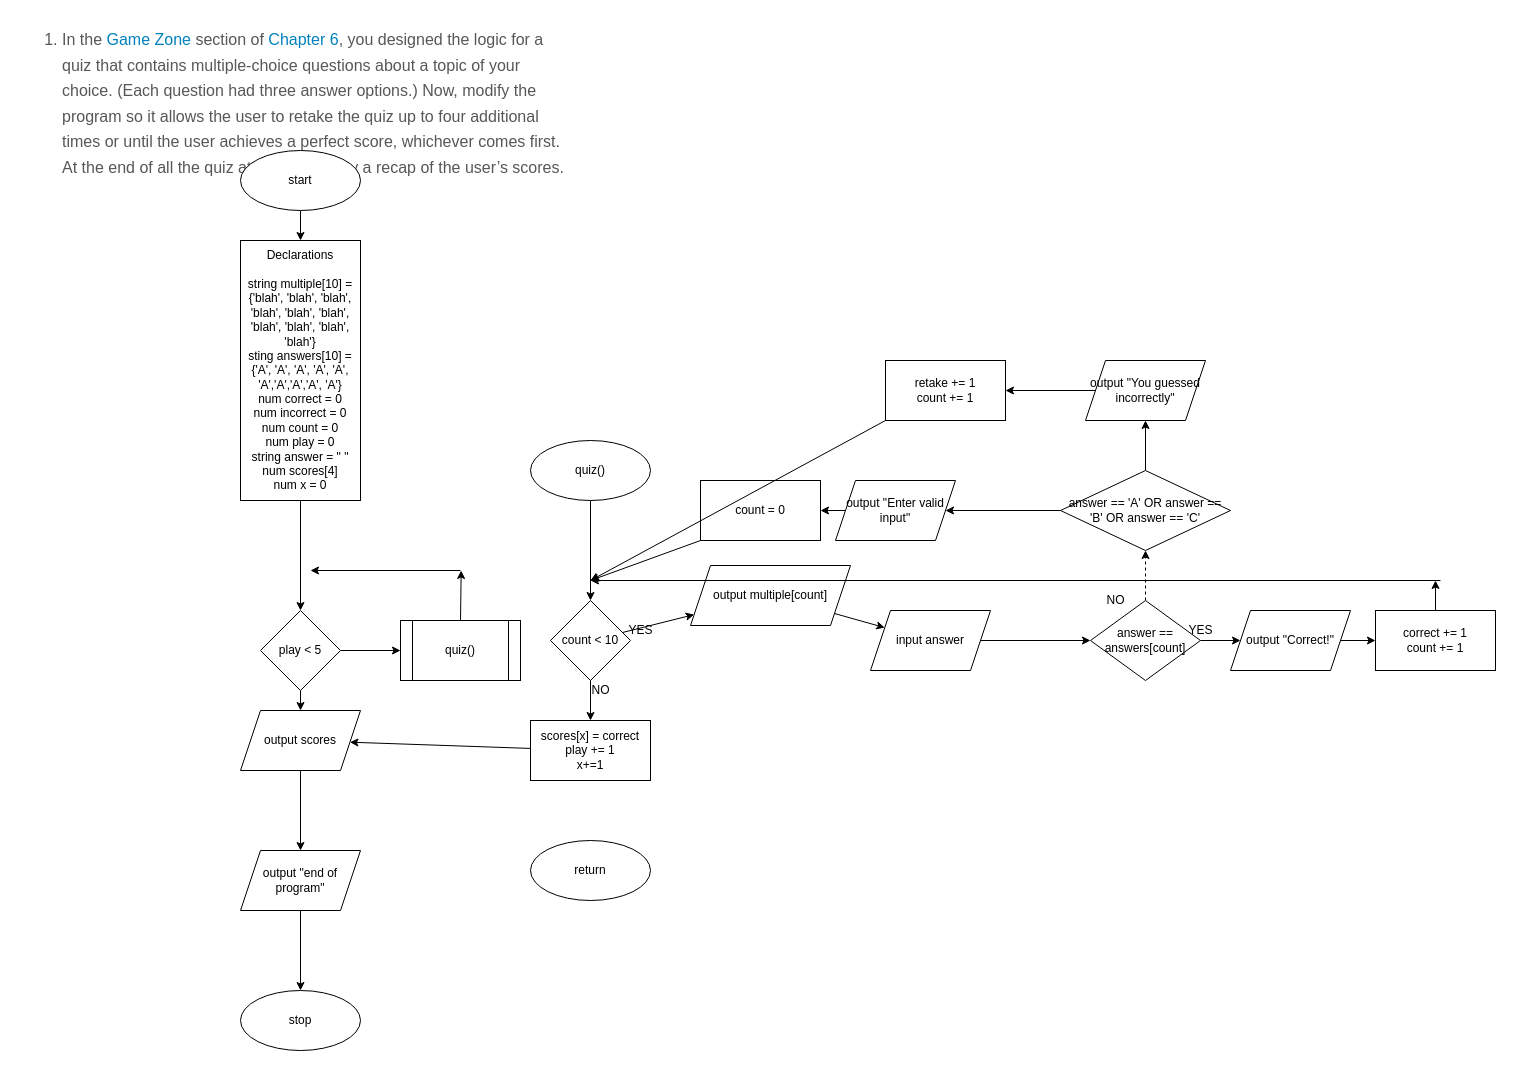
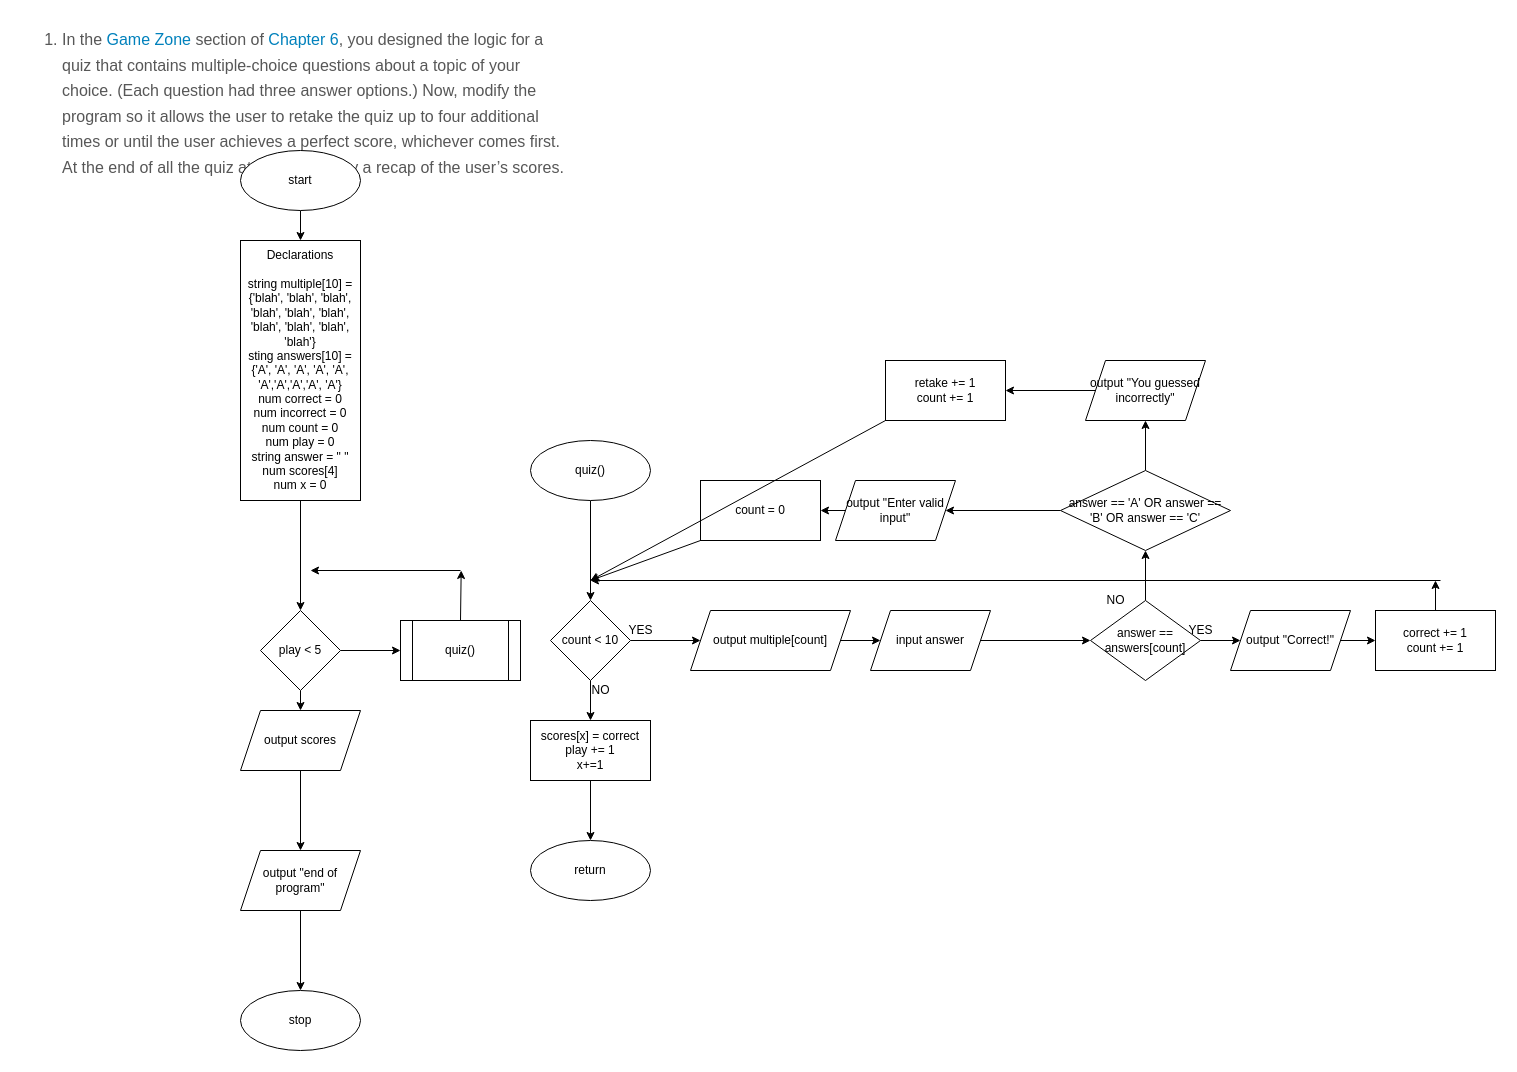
  <mxCell id="0" />
  <mxCell id="1" parent="0" />
  <mxCell id="2" value="&lt;ol id=&quot;EGNSTAZHP5RM1HYBP076&quot; class=&quot;decimal shortanswer&quot; style=&quot;box-sizing: border-box; line-height: 1.8; color: rgb(87, 87, 87); padding: 0px 0px 0px 40px; clear: left; margin: 0px 0px 11px; list-style-type: decimal; font-size: 16px; font-style: normal; font-weight: 400; letter-spacing: normal; text-indent: 0px; text-transform: none; word-spacing: 0px; background-color: rgb(255, 255, 255);&quot;&gt;&lt;li id=&quot;CGXLDKJ0TYCW35LCP054&quot; style=&quot;box-sizing: border-box ; font-family: , &amp;quot;cambria&amp;quot; , &amp;quot;times new roman&amp;quot; , &amp;quot;times&amp;quot; , serif ; line-height: 1.6 ; color: rgb(87 , 87 , 87) ; margin: 0px 0px 10px ; padding: 0px ; list-style: decimal&quot;&gt;&lt;p id=&quot;KRESH7LTLHUQEK281860&quot; style=&quot;box-sizing: border-box ; font-family: , &amp;quot;cambria&amp;quot; , &amp;quot;times new roman&amp;quot; , &amp;quot;times&amp;quot; , serif ; line-height: 1.6 ; color: rgb(87 , 87 , 87) ; margin: 0px ; padding: 0px&quot;&gt;In the&lt;span&gt;&amp;nbsp;&lt;/span&gt;&lt;a style=&quot;box-sizing: border-box ; color: rgb(0 , 129 , 188) ; text-decoration: none ; background-color: transparent ; overflow-wrap: break-word&quot;&gt;Game Zone&lt;/a&gt;&lt;span&gt;&amp;nbsp;&lt;/span&gt;section of&lt;span&gt;&amp;nbsp;&lt;/span&gt;&lt;a style=&quot;box-sizing: border-box ; color: rgb(0 , 129 , 188) ; text-decoration: none ; background-color: transparent ; overflow-wrap: break-word&quot;&gt;Chapter 6&lt;/a&gt;, you designed the logic for a quiz that contains multiple-choice questions about a topic of your choice. (Each question had three answer options.) Now, modify the program so it allows the user to retake the quiz up to four additional times or until the user achieves a perfect score, whichever comes first. At the end of all the quiz attempts, display a recap of the user’s scores.&lt;/p&gt;&lt;/li&gt;&lt;/ol&gt;" style="text;whiteSpace=wrap;html=1;" vertex="1" parent="1"><mxGeometry x="20" y="20" width="550" height="210" as="geometry" /></mxCell>
  <mxCell id="3" value="" style="edgeStyle=none;html=1;" edge="1" parent="1" source="4" target="6"><mxGeometry relative="1" as="geometry" /></mxCell>
  <mxCell id="4" value="start" style="ellipse;whiteSpace=wrap;html=1;" vertex="1" parent="1"><mxGeometry x="240" y="150" width="120" height="60" as="geometry" /></mxCell>
  <mxCell id="5" value="" style="edgeStyle=none;html=1;" edge="1" parent="1" source="6" target="46"><mxGeometry relative="1" as="geometry" /></mxCell>
  <mxCell id="6" value="Declarations&lt;br&gt;&lt;br&gt;string multiple[10] = {'blah', 'blah', 'blah', 'blah', 'blah', 'blah', 'blah', 'blah', 'blah', 'blah'}&lt;br&gt;sting answers[10] = {'A', 'A', 'A', 'A', 'A', 'A','A','A','A', 'A'}&lt;br&gt;num correct = 0&lt;br&gt;num incorrect = 0&lt;br&gt;num count = 0&lt;br&gt;num play = 0&lt;br&gt;string answer = &quot; &quot;&lt;br&gt;num scores[4]&lt;br&gt;num x = 0" style="whiteSpace=wrap;html=1;" vertex="1" parent="1"><mxGeometry x="240" y="240" width="120" height="260" as="geometry" /></mxCell>
  <mxCell id="7" value="" style="edgeStyle=none;html=1;" edge="1" parent="1" source="9" target="11"><mxGeometry relative="1" as="geometry" /></mxCell>
  <mxCell id="8" value="" style="edgeStyle=none;html=1;" edge="1" parent="1" source="9" target="51"><mxGeometry relative="1" as="geometry" /></mxCell>
  <mxCell id="9" value="count &amp;lt; 10" style="rhombus;whiteSpace=wrap;html=1;" vertex="1" parent="1"><mxGeometry x="550" y="600" width="80" height="80" as="geometry" /></mxCell>
  <mxCell id="10" value="" style="edgeStyle=none;html=1;" edge="1" parent="1" source="11" target="13"><mxGeometry relative="1" as="geometry" /></mxCell>
- <mxCell id="11" value="output multiple[count]" style="shape=parallelogram;perimeter=parallelogramPerimeter;whiteSpace=wrap;html=1;fixedSize=1;" vertex="1" parent="1"><mxGeometry x="690" y="565" width="160" height="60" as="geometry" /></mxCell>
+ <mxCell id="11" value="output multiple[count]" style="shape=parallelogram;perimeter=parallelogramPerimeter;whiteSpace=wrap;html=1;fixedSize=1;" vertex="1" parent="1"><mxGeometry x="690" y="610" width="160" height="60" as="geometry" /></mxCell>
  <mxCell id="12" value="" style="edgeStyle=none;html=1;" edge="1" parent="1" source="13" target="16"><mxGeometry relative="1" as="geometry" /></mxCell>
  <mxCell id="13" value="input answer" style="shape=parallelogram;perimeter=parallelogramPerimeter;whiteSpace=wrap;html=1;fixedSize=1;" vertex="1" parent="1"><mxGeometry x="870" y="610" width="120" height="60" as="geometry" /></mxCell>
  <mxCell id="14" value="" style="edgeStyle=none;html=1;" edge="1" parent="1" source="16" target="18"><mxGeometry relative="1" as="geometry" /></mxCell>
- <mxCell id="15" value="" style="edgeStyle=none;html=1;entryX=0.5;entryY=1;entryDx=0;entryDy=0;dashed=1;" edge="1" parent="1" source="16" target="29"><mxGeometry relative="1" as="geometry"><mxPoint x="1145" y="570" as="targetPoint" /></mxGeometry></mxCell>
+ <mxCell id="15" value="" style="edgeStyle=none;html=1;entryX=0.5;entryY=1;entryDx=0;entryDy=0;" edge="1" parent="1" source="16" target="29"><mxGeometry relative="1" as="geometry"><mxPoint x="1145" y="570" as="targetPoint" /></mxGeometry></mxCell>
  <mxCell id="16" value="answer == answers[count]" style="rhombus;whiteSpace=wrap;html=1;" vertex="1" parent="1"><mxGeometry x="1090" y="600" width="110" height="80" as="geometry" /></mxCell>
  <mxCell id="17" value="" style="edgeStyle=none;html=1;" edge="1" parent="1" source="18" target="20"><mxGeometry relative="1" as="geometry" /></mxCell>
  <mxCell id="18" value="output &quot;Correct!&quot;" style="shape=parallelogram;perimeter=parallelogramPerimeter;whiteSpace=wrap;html=1;fixedSize=1;" vertex="1" parent="1"><mxGeometry x="1230" y="610" width="120" height="60" as="geometry" /></mxCell>
  <mxCell id="19" style="edgeStyle=none;html=1;exitX=0.5;exitY=0;exitDx=0;exitDy=0;" edge="1" parent="1" source="20"><mxGeometry relative="1" as="geometry"><mxPoint x="1435" y="580" as="targetPoint" /></mxGeometry></mxCell>
  <mxCell id="20" value="correct += 1&lt;br&gt;count += 1" style="whiteSpace=wrap;html=1;" vertex="1" parent="1"><mxGeometry x="1375" y="610" width="120" height="60" as="geometry" /></mxCell>
  <mxCell id="21" value="YES" style="text;html=1;align=center;verticalAlign=middle;resizable=0;points=[];autosize=1;strokeColor=none;fillColor=none;" vertex="1" parent="1"><mxGeometry x="620" y="620" width="40" height="20" as="geometry" /></mxCell>
  <mxCell id="22" value="" style="edgeStyle=none;html=1;" edge="1" parent="1" target="25"><mxGeometry relative="1" as="geometry"><mxPoint x="300" y="770" as="sourcePoint" /></mxGeometry></mxCell>
  <mxCell id="23" value="NO" style="text;html=1;align=center;verticalAlign=middle;resizable=0;points=[];autosize=1;strokeColor=none;fillColor=none;" vertex="1" parent="1"><mxGeometry x="585" y="680" width="30" height="20" as="geometry" /></mxCell>
  <mxCell id="24" value="" style="edgeStyle=none;html=1;" edge="1" parent="1" source="25" target="26"><mxGeometry relative="1" as="geometry" /></mxCell>
  <mxCell id="25" value="output &quot;end of program&quot;" style="shape=parallelogram;perimeter=parallelogramPerimeter;whiteSpace=wrap;html=1;fixedSize=1;" vertex="1" parent="1"><mxGeometry x="240" y="850" width="120" height="60" as="geometry" /></mxCell>
  <mxCell id="26" value="stop" style="ellipse;whiteSpace=wrap;html=1;" vertex="1" parent="1"><mxGeometry x="240" y="990" width="120" height="60" as="geometry" /></mxCell>
  <mxCell id="27" value="" style="edgeStyle=none;html=1;" edge="1" parent="1" source="29" target="34"><mxGeometry relative="1" as="geometry" /></mxCell>
  <mxCell id="28" value="" style="edgeStyle=none;html=1;" edge="1" parent="1" source="29" target="36"><mxGeometry relative="1" as="geometry" /></mxCell>
  <mxCell id="29" value="answer == 'A' OR answer == 'B' OR answer == 'C'" style="rhombus;whiteSpace=wrap;html=1;" vertex="1" parent="1"><mxGeometry x="1060" y="470" width="170" height="80" as="geometry" /></mxCell>
  <mxCell id="30" value="NO" style="text;html=1;align=center;verticalAlign=middle;resizable=0;points=[];autosize=1;strokeColor=none;fillColor=none;" vertex="1" parent="1"><mxGeometry x="1100" y="590" width="30" height="20" as="geometry" /></mxCell>
  <mxCell id="31" value="YES" style="text;html=1;align=center;verticalAlign=middle;resizable=0;points=[];autosize=1;strokeColor=none;fillColor=none;" vertex="1" parent="1"><mxGeometry x="1180" y="620" width="40" height="20" as="geometry" /></mxCell>
  <mxCell id="32" value="" style="endArrow=classic;html=1;" edge="1" parent="1"><mxGeometry width="50" height="50" relative="1" as="geometry"><mxPoint x="1440" y="580" as="sourcePoint" /><mxPoint x="590" y="580" as="targetPoint" /></mxGeometry></mxCell>
  <mxCell id="33" value="" style="edgeStyle=none;html=1;" edge="1" parent="1" source="34" target="38"><mxGeometry relative="1" as="geometry" /></mxCell>
  <mxCell id="34" value="output &quot;Enter valid input&quot;" style="shape=parallelogram;perimeter=parallelogramPerimeter;whiteSpace=wrap;html=1;fixedSize=1;" vertex="1" parent="1"><mxGeometry x="835" y="480" width="120" height="60" as="geometry" /></mxCell>
  <mxCell id="35" value="" style="edgeStyle=none;html=1;" edge="1" parent="1" source="36" target="40"><mxGeometry relative="1" as="geometry" /></mxCell>
  <mxCell id="36" value="output &quot;You guessed incorrectly&quot;" style="shape=parallelogram;perimeter=parallelogramPerimeter;whiteSpace=wrap;html=1;fixedSize=1;" vertex="1" parent="1"><mxGeometry x="1085" y="360" width="120" height="60" as="geometry" /></mxCell>
  <mxCell id="37" style="edgeStyle=none;html=1;exitX=0;exitY=1;exitDx=0;exitDy=0;" edge="1" parent="1" source="38"><mxGeometry relative="1" as="geometry"><mxPoint x="590" y="580" as="targetPoint" /></mxGeometry></mxCell>
  <mxCell id="38" value="count = 0" style="whiteSpace=wrap;html=1;" vertex="1" parent="1"><mxGeometry x="700" y="480" width="120" height="60" as="geometry" /></mxCell>
  <mxCell id="39" style="edgeStyle=none;html=1;exitX=0;exitY=1;exitDx=0;exitDy=0;" edge="1" parent="1" source="40"><mxGeometry relative="1" as="geometry"><mxPoint x="590" y="580" as="targetPoint" /></mxGeometry></mxCell>
  <mxCell id="40" value="retake += 1&lt;br&gt;count += 1" style="whiteSpace=wrap;html=1;" vertex="1" parent="1"><mxGeometry x="885" y="360" width="120" height="60" as="geometry" /></mxCell>
  <mxCell id="41" style="edgeStyle=none;html=1;exitX=0.5;exitY=1;exitDx=0;exitDy=0;entryX=0.5;entryY=0;entryDx=0;entryDy=0;" edge="1" parent="1" source="42" target="9"><mxGeometry relative="1" as="geometry" /></mxCell>
  <mxCell id="42" value="quiz()" style="ellipse;whiteSpace=wrap;html=1;" vertex="1" parent="1"><mxGeometry x="530" y="440" width="120" height="60" as="geometry" /></mxCell>
  <mxCell id="43" value="return" style="ellipse;whiteSpace=wrap;html=1;" vertex="1" parent="1"><mxGeometry x="530" y="840" width="120" height="60" as="geometry" /></mxCell>
  <mxCell id="44" value="" style="edgeStyle=none;html=1;" edge="1" parent="1" source="46" target="48"><mxGeometry relative="1" as="geometry" /></mxCell>
  <mxCell id="45" value="" style="edgeStyle=none;html=1;" edge="1" parent="1" source="46" target="52"><mxGeometry relative="1" as="geometry" /></mxCell>
  <mxCell id="46" value="play &amp;lt; 5" style="rhombus;whiteSpace=wrap;html=1;" vertex="1" parent="1"><mxGeometry x="260" y="610" width="80" height="80" as="geometry" /></mxCell>
  <mxCell id="47" style="edgeStyle=none;html=1;exitX=0.5;exitY=0;exitDx=0;exitDy=0;" edge="1" parent="1" source="48"><mxGeometry relative="1" as="geometry"><mxPoint x="460.692" y="570" as="targetPoint" /></mxGeometry></mxCell>
  <mxCell id="48" value="quiz()" style="shape=process;whiteSpace=wrap;html=1;backgroundOutline=1;" vertex="1" parent="1"><mxGeometry x="400" y="620" width="120" height="60" as="geometry" /></mxCell>
  <mxCell id="49" value="" style="endArrow=classic;html=1;" edge="1" parent="1"><mxGeometry width="50" height="50" relative="1" as="geometry"><mxPoint x="460" y="570" as="sourcePoint" /><mxPoint x="310" y="570" as="targetPoint" /></mxGeometry></mxCell>
- <mxCell id="50" value="" style="edgeStyle=none;html=1;" edge="1" parent="1" source="51" target="52"><mxGeometry relative="1" as="geometry" /></mxCell>
+ <mxCell id="50" value="" style="edgeStyle=none;html=1;" edge="1" parent="1" source="51" target="43"><mxGeometry relative="1" as="geometry" /></mxCell>
  <mxCell id="51" value="scores[x] = correct&lt;br&gt;play += 1&lt;br&gt;x+=1" style="whiteSpace=wrap;html=1;" vertex="1" parent="1"><mxGeometry x="530" y="720" width="120" height="60" as="geometry" /></mxCell>
  <mxCell id="52" value="output scores" style="shape=parallelogram;perimeter=parallelogramPerimeter;whiteSpace=wrap;html=1;fixedSize=1;" vertex="1" parent="1"><mxGeometry x="240" y="710" width="120" height="60" as="geometry" /></mxCell>
